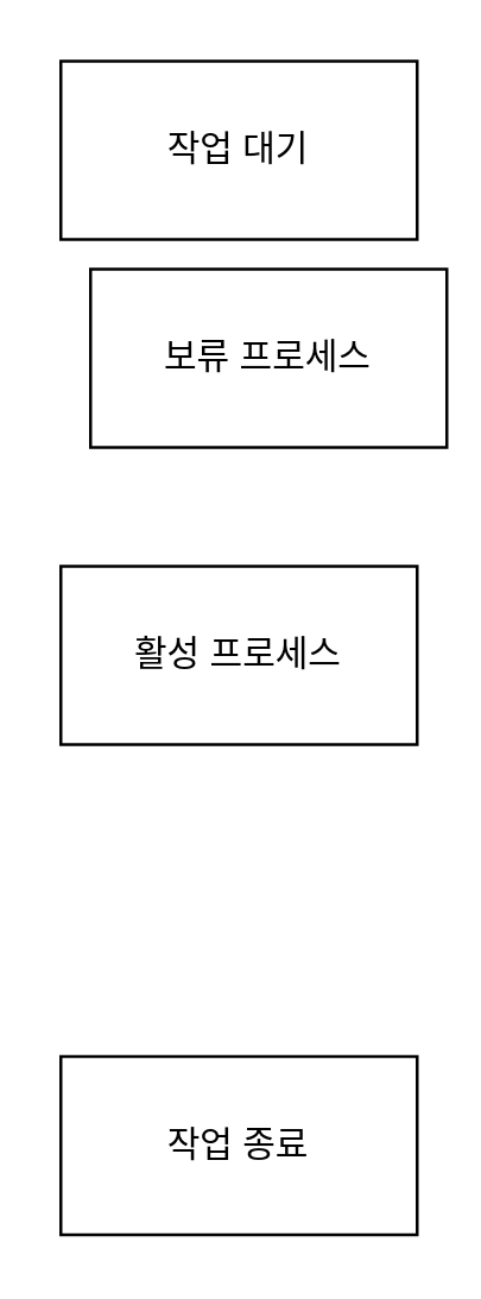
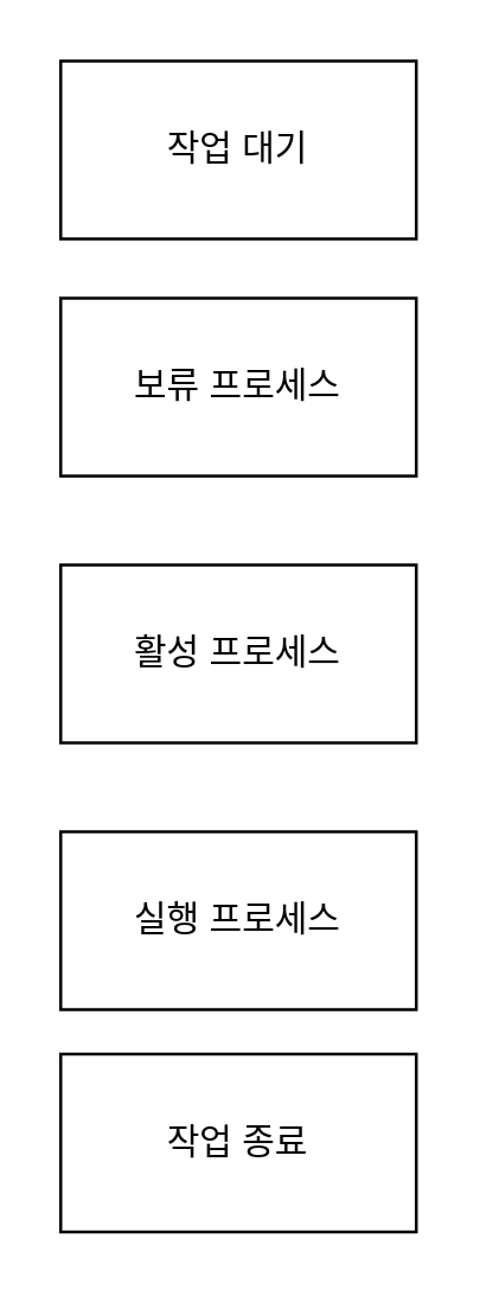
  <mxCell id="0" />
  <mxCell id="1" parent="0" />
  <mxCell id="2" value="작업 대기" style="rounded=0;whiteSpace=wrap;html=1;" vertex="1" parent="1"><mxGeometry x="20" y="20" width="120" height="60" as="geometry" /></mxCell>
- <mxCell id="3" value="보류 프로세스" style="rounded=0;whiteSpace=wrap;html=1;" vertex="1" parent="1"><mxGeometry x="30" y="90" width="120" height="60" as="geometry" /></mxCell>
+ <mxCell id="3" value="보류 프로세스" style="rounded=0;whiteSpace=wrap;html=1;" vertex="1" parent="1"><mxGeometry x="20" y="100" width="120" height="60" as="geometry" /></mxCell>
  <mxCell id="4" value="활성 프로세스" style="rounded=0;whiteSpace=wrap;html=1;" vertex="1" parent="1"><mxGeometry x="20" y="190" width="120" height="60" as="geometry" /></mxCell>
+ <mxCell id="5" value="실행 프로세스" style="rounded=0;whiteSpace=wrap;html=1;" vertex="1" parent="1"><mxGeometry x="20" y="280" width="120" height="60" as="geometry" /></mxCell>
  <mxCell id="6" value="작업 종료" style="rounded=0;whiteSpace=wrap;html=1;" vertex="1" parent="1"><mxGeometry x="20" y="355" width="120" height="60" as="geometry" /></mxCell>
